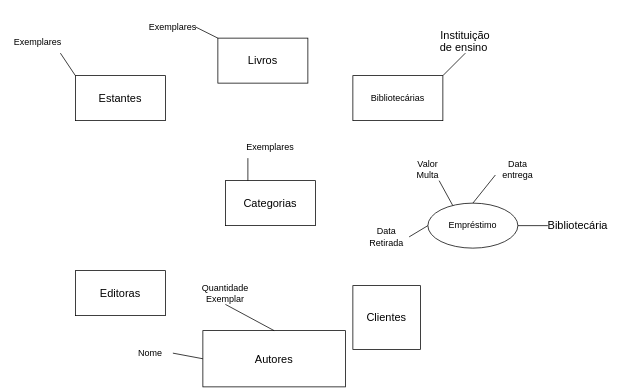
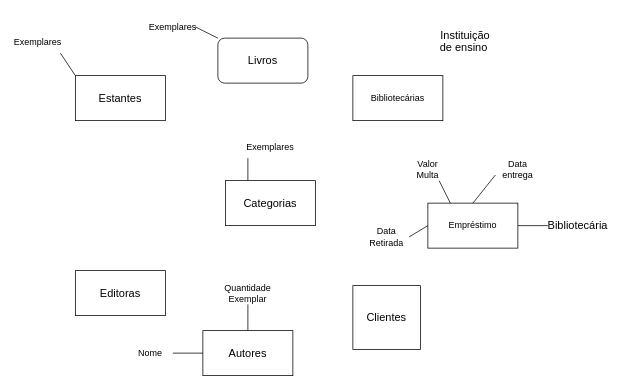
  <mxCell id="0" />
  <mxCell id="1" parent="0" />
- <mxCell id="2" value="&lt;span style=&quot;font-size:11.0pt;line-height:107%;&lt;br/&gt;font-family:&amp;quot;Calibri&amp;quot;,sans-serif;mso-ascii-theme-font:minor-latin;mso-fareast-font-family:&lt;br/&gt;Calibri;mso-fareast-theme-font:minor-latin;mso-hansi-theme-font:minor-latin;&lt;br/&gt;mso-bidi-font-family:&amp;quot;Times New Roman&amp;quot;;mso-bidi-theme-font:minor-bidi;&lt;br/&gt;mso-ansi-language:PT-BR;mso-fareast-language:EN-US;mso-bidi-language:AR-SA&quot;&gt;Livros&lt;/span&gt;" style="rounded=0;whiteSpace=wrap;html=1;" parent="1" vertex="1"><mxGeometry x="290" y="50" width="120" height="60" as="geometry" /></mxCell>
+ <mxCell id="2" value="&lt;span style=&quot;font-size:11.0pt;line-height:107%;&lt;br/&gt;font-family:&amp;quot;Calibri&amp;quot;,sans-serif;mso-ascii-theme-font:minor-latin;mso-fareast-font-family:&lt;br/&gt;Calibri;mso-fareast-theme-font:minor-latin;mso-hansi-theme-font:minor-latin;&lt;br/&gt;mso-bidi-font-family:&amp;quot;Times New Roman&amp;quot;;mso-bidi-theme-font:minor-bidi;&lt;br/&gt;mso-ansi-language:PT-BR;mso-fareast-language:EN-US;mso-bidi-language:AR-SA&quot;&gt;Livros&lt;/span&gt;" style="whiteSpace=wrap;html=1;rounded=1;" parent="1" vertex="1"><mxGeometry x="290" y="50" width="120" height="60" as="geometry" /></mxCell>
  <mxCell id="3" value="&lt;span&gt;Bibliotecárias&lt;br&gt;&lt;/span&gt;" style="rounded=0;whiteSpace=wrap;html=1;" parent="1" vertex="1"><mxGeometry x="470" y="100" width="120" height="60" as="geometry" /></mxCell>
  <mxCell id="4" style="edgeStyle=orthogonalEdgeStyle;rounded=0;orthogonalLoop=1;jettySize=auto;html=1;exitX=0.5;exitY=1;exitDx=0;exitDy=0;" parent="1" edge="1"><mxGeometry relative="1" as="geometry"><mxPoint x="480" y="490" as="sourcePoint" /><mxPoint x="480" y="490" as="targetPoint" /></mxGeometry></mxCell>
- <mxCell id="5" value="&lt;span style=&quot;font-size:11.0pt;line-height:107%;&lt;br/&gt;font-family:&amp;quot;Calibri&amp;quot;,sans-serif;mso-ascii-theme-font:minor-latin;mso-fareast-font-family:&lt;br/&gt;Calibri;mso-fareast-theme-font:minor-latin;mso-hansi-theme-font:minor-latin;&lt;br/&gt;mso-bidi-font-family:&amp;quot;Times New Roman&amp;quot;;mso-bidi-theme-font:minor-bidi;&lt;br/&gt;mso-ansi-language:PT-BR;mso-fareast-language:EN-US;mso-bidi-language:AR-SA&quot;&gt;Autores&lt;/span&gt;" style="rounded=0;whiteSpace=wrap;html=1;" vertex="1" parent="1"><mxGeometry x="270" y="440" width="190" height="75" as="geometry" /></mxCell>
+ <mxCell id="5" value="&lt;span style=&quot;font-size:11.0pt;line-height:107%;&lt;br/&gt;font-family:&amp;quot;Calibri&amp;quot;,sans-serif;mso-ascii-theme-font:minor-latin;mso-fareast-font-family:&lt;br/&gt;Calibri;mso-fareast-theme-font:minor-latin;mso-hansi-theme-font:minor-latin;&lt;br/&gt;mso-bidi-font-family:&amp;quot;Times New Roman&amp;quot;;mso-bidi-theme-font:minor-bidi;&lt;br/&gt;mso-ansi-language:PT-BR;mso-fareast-language:EN-US;mso-bidi-language:AR-SA&quot;&gt;Autores&lt;/span&gt;" style="rounded=0;whiteSpace=wrap;html=1;" vertex="1" parent="1"><mxGeometry x="270" y="440" width="120" height="60" as="geometry" /></mxCell>
  <mxCell id="6" value="&lt;span style=&quot;font-size:11.0pt;line-height:107%;&lt;br/&gt;font-family:&amp;quot;Calibri&amp;quot;,sans-serif;mso-ascii-theme-font:minor-latin;mso-fareast-font-family:&lt;br/&gt;Calibri;mso-fareast-theme-font:minor-latin;mso-hansi-theme-font:minor-latin;&lt;br/&gt;mso-bidi-font-family:&amp;quot;Times New Roman&amp;quot;;mso-bidi-theme-font:minor-bidi;&lt;br/&gt;mso-ansi-language:PT-BR;mso-fareast-language:EN-US;mso-bidi-language:AR-SA&quot;&gt;Categorias&lt;/span&gt;" style="rounded=0;whiteSpace=wrap;html=1;" vertex="1" parent="1"><mxGeometry x="300" y="240" width="120" height="60" as="geometry" /></mxCell>
  <mxCell id="7" value="&lt;span style=&quot;font-size:11.0pt;line-height:107%;&lt;br/&gt;font-family:&amp;quot;Calibri&amp;quot;,sans-serif;mso-ascii-theme-font:minor-latin;mso-fareast-font-family:&lt;br/&gt;Calibri;mso-fareast-theme-font:minor-latin;mso-hansi-theme-font:minor-latin;&lt;br/&gt;mso-bidi-font-family:&amp;quot;Times New Roman&amp;quot;;mso-bidi-theme-font:minor-bidi;&lt;br/&gt;mso-ansi-language:PT-BR;mso-fareast-language:EN-US;mso-bidi-language:AR-SA&quot;&gt;Clientes&lt;/span&gt;" style="rounded=0;whiteSpace=wrap;html=1;" vertex="1" parent="1"><mxGeometry x="470" y="380" width="90" height="85" as="geometry" /></mxCell>
  <mxCell id="8" value="&lt;span style=&quot;font-size:11.0pt;line-height:107%;&lt;br/&gt;font-family:&amp;quot;Calibri&amp;quot;,sans-serif;mso-ascii-theme-font:minor-latin;mso-fareast-font-family:&lt;br/&gt;Calibri;mso-fareast-theme-font:minor-latin;mso-hansi-theme-font:minor-latin;&lt;br/&gt;mso-bidi-font-family:&amp;quot;Times New Roman&amp;quot;;mso-bidi-theme-font:minor-bidi;&lt;br/&gt;mso-ansi-language:PT-BR;mso-fareast-language:EN-US;mso-bidi-language:AR-SA&quot;&gt;Estantes&lt;/span&gt;" style="rounded=0;whiteSpace=wrap;html=1;" vertex="1" parent="1"><mxGeometry x="100" y="100" width="120" height="60" as="geometry" /></mxCell>
  <mxCell id="9" value="&lt;span style=&quot;font-size:11.0pt;line-height:107%;&lt;br/&gt;font-family:&amp;quot;Calibri&amp;quot;,sans-serif;mso-ascii-theme-font:minor-latin;mso-fareast-font-family:&lt;br/&gt;Calibri;mso-fareast-theme-font:minor-latin;mso-hansi-theme-font:minor-latin;&lt;br/&gt;mso-bidi-font-family:&amp;quot;Times New Roman&amp;quot;;mso-bidi-theme-font:minor-bidi;&lt;br/&gt;mso-ansi-language:PT-BR;mso-fareast-language:EN-US;mso-bidi-language:AR-SA&quot;&gt;Editoras&lt;/span&gt;" style="rounded=0;whiteSpace=wrap;html=1;" vertex="1" parent="1"><mxGeometry x="100" y="360" width="120" height="60" as="geometry" /></mxCell>
  <mxCell id="10" value="&lt;span&gt;Data&lt;br&gt;Retirada&lt;br&gt;&lt;/span&gt;" style="text;html=1;strokeColor=none;fillColor=none;align=center;verticalAlign=middle;whiteSpace=wrap;rounded=0;" vertex="1" parent="1"><mxGeometry x="485" y="300" width="60" height="30" as="geometry" /></mxCell>
  <mxCell id="11" value="&lt;span&gt;Data&lt;br&gt;entrega&lt;br&gt;&lt;/span&gt;" style="text;html=1;strokeColor=none;fillColor=none;align=center;verticalAlign=middle;whiteSpace=wrap;rounded=0;" vertex="1" parent="1"><mxGeometry x="660" y="210" width="60" height="30" as="geometry" /></mxCell>
- <mxCell id="12" value="Empréstimo" style="ellipse;whiteSpace=wrap;html=1;" vertex="1" parent="1"><mxGeometry x="570" y="270" width="120" height="60" as="geometry" /></mxCell>
+ <mxCell id="12" value="Empréstimo" style="rounded=0;whiteSpace=wrap;html=1;" vertex="1" parent="1"><mxGeometry x="570" y="270" width="120" height="60" as="geometry" /></mxCell>
  <mxCell id="13" value="&lt;span&gt;Valor Multa&lt;/span&gt;" style="text;html=1;strokeColor=none;fillColor=none;align=center;verticalAlign=middle;whiteSpace=wrap;rounded=0;" vertex="1" parent="1"><mxGeometry x="540" y="210" width="60" height="30" as="geometry" /></mxCell>
  <mxCell id="14" value="&lt;span style=&quot;font-size:11.0pt;line-height:107%;&lt;br/&gt;font-family:&amp;quot;Calibri&amp;quot;,sans-serif;mso-ascii-theme-font:minor-latin;mso-fareast-font-family:&lt;br/&gt;Calibri;mso-fareast-theme-font:minor-latin;mso-hansi-theme-font:minor-latin;&lt;br/&gt;mso-bidi-font-family:&amp;quot;Times New Roman&amp;quot;;mso-bidi-theme-font:minor-bidi;&lt;br/&gt;mso-ansi-language:PT-BR;mso-fareast-language:EN-US;mso-bidi-language:AR-SA&quot;&gt;Bibliotecária&lt;/span&gt;" style="text;html=1;strokeColor=none;fillColor=none;align=center;verticalAlign=middle;whiteSpace=wrap;rounded=0;" vertex="1" parent="1"><mxGeometry x="730" y="285" width="80" height="30" as="geometry" /></mxCell>
  <mxCell id="15" value="&lt;span style=&quot;font-size:11.0pt;line-height:107%;&lt;br/&gt;font-family:&amp;quot;Calibri&amp;quot;,sans-serif;mso-ascii-theme-font:minor-latin;mso-fareast-font-family:&lt;br/&gt;Calibri;mso-fareast-theme-font:minor-latin;mso-hansi-theme-font:minor-latin;&lt;br/&gt;mso-bidi-font-family:&amp;quot;Times New Roman&amp;quot;;mso-bidi-theme-font:minor-bidi;&lt;br/&gt;mso-ansi-language:PT-BR;mso-fareast-language:EN-US;mso-bidi-language:AR-SA&quot;&gt;Instituição&lt;br/&gt;de ensino&amp;nbsp;&lt;/span&gt;" style="text;html=1;strokeColor=none;fillColor=none;align=center;verticalAlign=middle;whiteSpace=wrap;rounded=0;" vertex="1" parent="1"><mxGeometry x="580" y="40" width="80" height="30" as="geometry" /></mxCell>
- <mxCell id="16" value="" style="endArrow=none;html=1;rounded=0;exitX=1;exitY=0;exitDx=0;exitDy=0;entryX=0.5;entryY=1;entryDx=0;entryDy=0;" edge="1" parent="1" source="3" target="15"><mxGeometry width="50" height="50" relative="1" as="geometry"><mxPoint x="550" y="120" as="sourcePoint" /><mxPoint x="600" y="70" as="targetPoint" /><Array as="points" /></mxGeometry></mxCell>
  <mxCell id="17" value="" style="endArrow=none;html=1;rounded=0;entryX=0.5;entryY=0;entryDx=0;entryDy=0;exitX=0.5;exitY=1;exitDx=0;exitDy=0;" edge="1" parent="1" source="22" target="5"><mxGeometry width="50" height="50" relative="1" as="geometry"><mxPoint x="180" y="484" as="sourcePoint" /><mxPoint x="230" y="434" as="targetPoint" /></mxGeometry></mxCell>
  <mxCell id="18" value="" style="endArrow=none;html=1;rounded=0;entryX=0;entryY=0.5;entryDx=0;entryDy=0;exitX=1;exitY=0.5;exitDx=0;exitDy=0;" edge="1" parent="1" source="10" target="12"><mxGeometry width="50" height="50" relative="1" as="geometry"><mxPoint x="465" y="370" as="sourcePoint" /><mxPoint x="515" y="320" as="targetPoint" /></mxGeometry></mxCell>
  <mxCell id="19" value="" style="endArrow=none;html=1;rounded=0;entryX=0.75;entryY=1;entryDx=0;entryDy=0;exitX=0.25;exitY=0;exitDx=0;exitDy=0;" edge="1" parent="1" source="12" target="13"><mxGeometry width="50" height="50" relative="1" as="geometry"><mxPoint x="480" y="270" as="sourcePoint" /><mxPoint x="530" y="220" as="targetPoint" /></mxGeometry></mxCell>
  <mxCell id="20" value="" style="endArrow=none;html=1;rounded=0;entryX=0;entryY=0.75;entryDx=0;entryDy=0;exitX=0.5;exitY=0;exitDx=0;exitDy=0;" edge="1" parent="1" source="12" target="11"><mxGeometry width="50" height="50" relative="1" as="geometry"><mxPoint x="600" y="300" as="sourcePoint" /><mxPoint x="650" y="250" as="targetPoint" /></mxGeometry></mxCell>
  <mxCell id="21" value="" style="endArrow=none;html=1;rounded=0;entryX=0;entryY=0.5;entryDx=0;entryDy=0;exitX=1;exitY=0.5;exitDx=0;exitDy=0;" edge="1" parent="1" source="12" target="14"><mxGeometry width="50" height="50" relative="1" as="geometry"><mxPoint x="700" y="430" as="sourcePoint" /><mxPoint x="750" y="380" as="targetPoint" /></mxGeometry></mxCell>
- <mxCell id="22" value="Quantidade Exemplar" style="text;html=1;strokeColor=none;fillColor=none;align=center;verticalAlign=middle;whiteSpace=wrap;rounded=0;" vertex="1" parent="1"><mxGeometry x="250" y="375" width="100" height="30" as="geometry" /></mxCell>
+ <mxCell id="22" value="Quantidade Exemplar" style="text;html=1;strokeColor=none;fillColor=none;align=center;verticalAlign=middle;whiteSpace=wrap;rounded=0;" vertex="1" parent="1"><mxGeometry x="280" y="375" width="100" height="30" as="geometry" /></mxCell>
  <mxCell id="23" value="Nome" style="text;html=1;strokeColor=none;fillColor=none;align=center;verticalAlign=middle;whiteSpace=wrap;rounded=0;" vertex="1" parent="1"><mxGeometry x="170" y="455" width="60" height="30" as="geometry" /></mxCell>
  <mxCell id="24" value="" style="endArrow=none;html=1;rounded=0;entryX=1;entryY=0.5;entryDx=0;entryDy=0;exitX=0;exitY=0.5;exitDx=0;exitDy=0;" edge="1" parent="1" source="5" target="23"><mxGeometry width="50" height="50" relative="1" as="geometry"><mxPoint x="230" y="520" as="sourcePoint" /><mxPoint x="280" y="470" as="targetPoint" /></mxGeometry></mxCell>
  <mxCell id="25" value="Exemplares" style="text;html=1;strokeColor=none;fillColor=none;align=center;verticalAlign=middle;whiteSpace=wrap;rounded=0;" vertex="1" parent="1"><mxGeometry x="330" y="180" width="60" height="30" as="geometry" /></mxCell>
  <mxCell id="26" value="" style="endArrow=none;html=1;rounded=0;entryX=0;entryY=1;entryDx=0;entryDy=0;exitX=0.25;exitY=0;exitDx=0;exitDy=0;" edge="1" parent="1" source="6" target="25"><mxGeometry width="50" height="50" relative="1" as="geometry"><mxPoint x="310" y="240" as="sourcePoint" /><mxPoint x="360" y="190" as="targetPoint" /></mxGeometry></mxCell>
  <mxCell id="27" value="Exemplares" style="text;html=1;strokeColor=none;fillColor=none;align=center;verticalAlign=middle;whiteSpace=wrap;rounded=0;" vertex="1" parent="1"><mxGeometry x="20" y="40" width="60" height="30" as="geometry" /></mxCell>
  <mxCell id="28" value="" style="endArrow=none;html=1;rounded=0;entryX=1;entryY=1;entryDx=0;entryDy=0;exitX=0;exitY=0;exitDx=0;exitDy=0;" edge="1" parent="1" source="8" target="27"><mxGeometry width="50" height="50" relative="1" as="geometry"><mxPoint x="110" y="100" as="sourcePoint" /><mxPoint x="160" y="50" as="targetPoint" /></mxGeometry></mxCell>
  <mxCell id="29" value="Exemplares" style="text;html=1;strokeColor=none;fillColor=none;align=center;verticalAlign=middle;whiteSpace=wrap;rounded=0;" vertex="1" parent="1"><mxGeometry x="200" width="60" height="30" as="geometry" y="20" /></mxCell>
  <mxCell id="30" value="" style="endArrow=none;html=1;rounded=0;exitX=0;exitY=0;exitDx=0;exitDy=0;entryX=1;entryY=0.5;entryDx=0;entryDy=0;" edge="1" parent="1" source="2" target="29"><mxGeometry width="50" height="50" relative="1" as="geometry"><mxPoint x="240" y="150" as="sourcePoint" /><mxPoint x="230" y="50" as="targetPoint" /></mxGeometry></mxCell>
